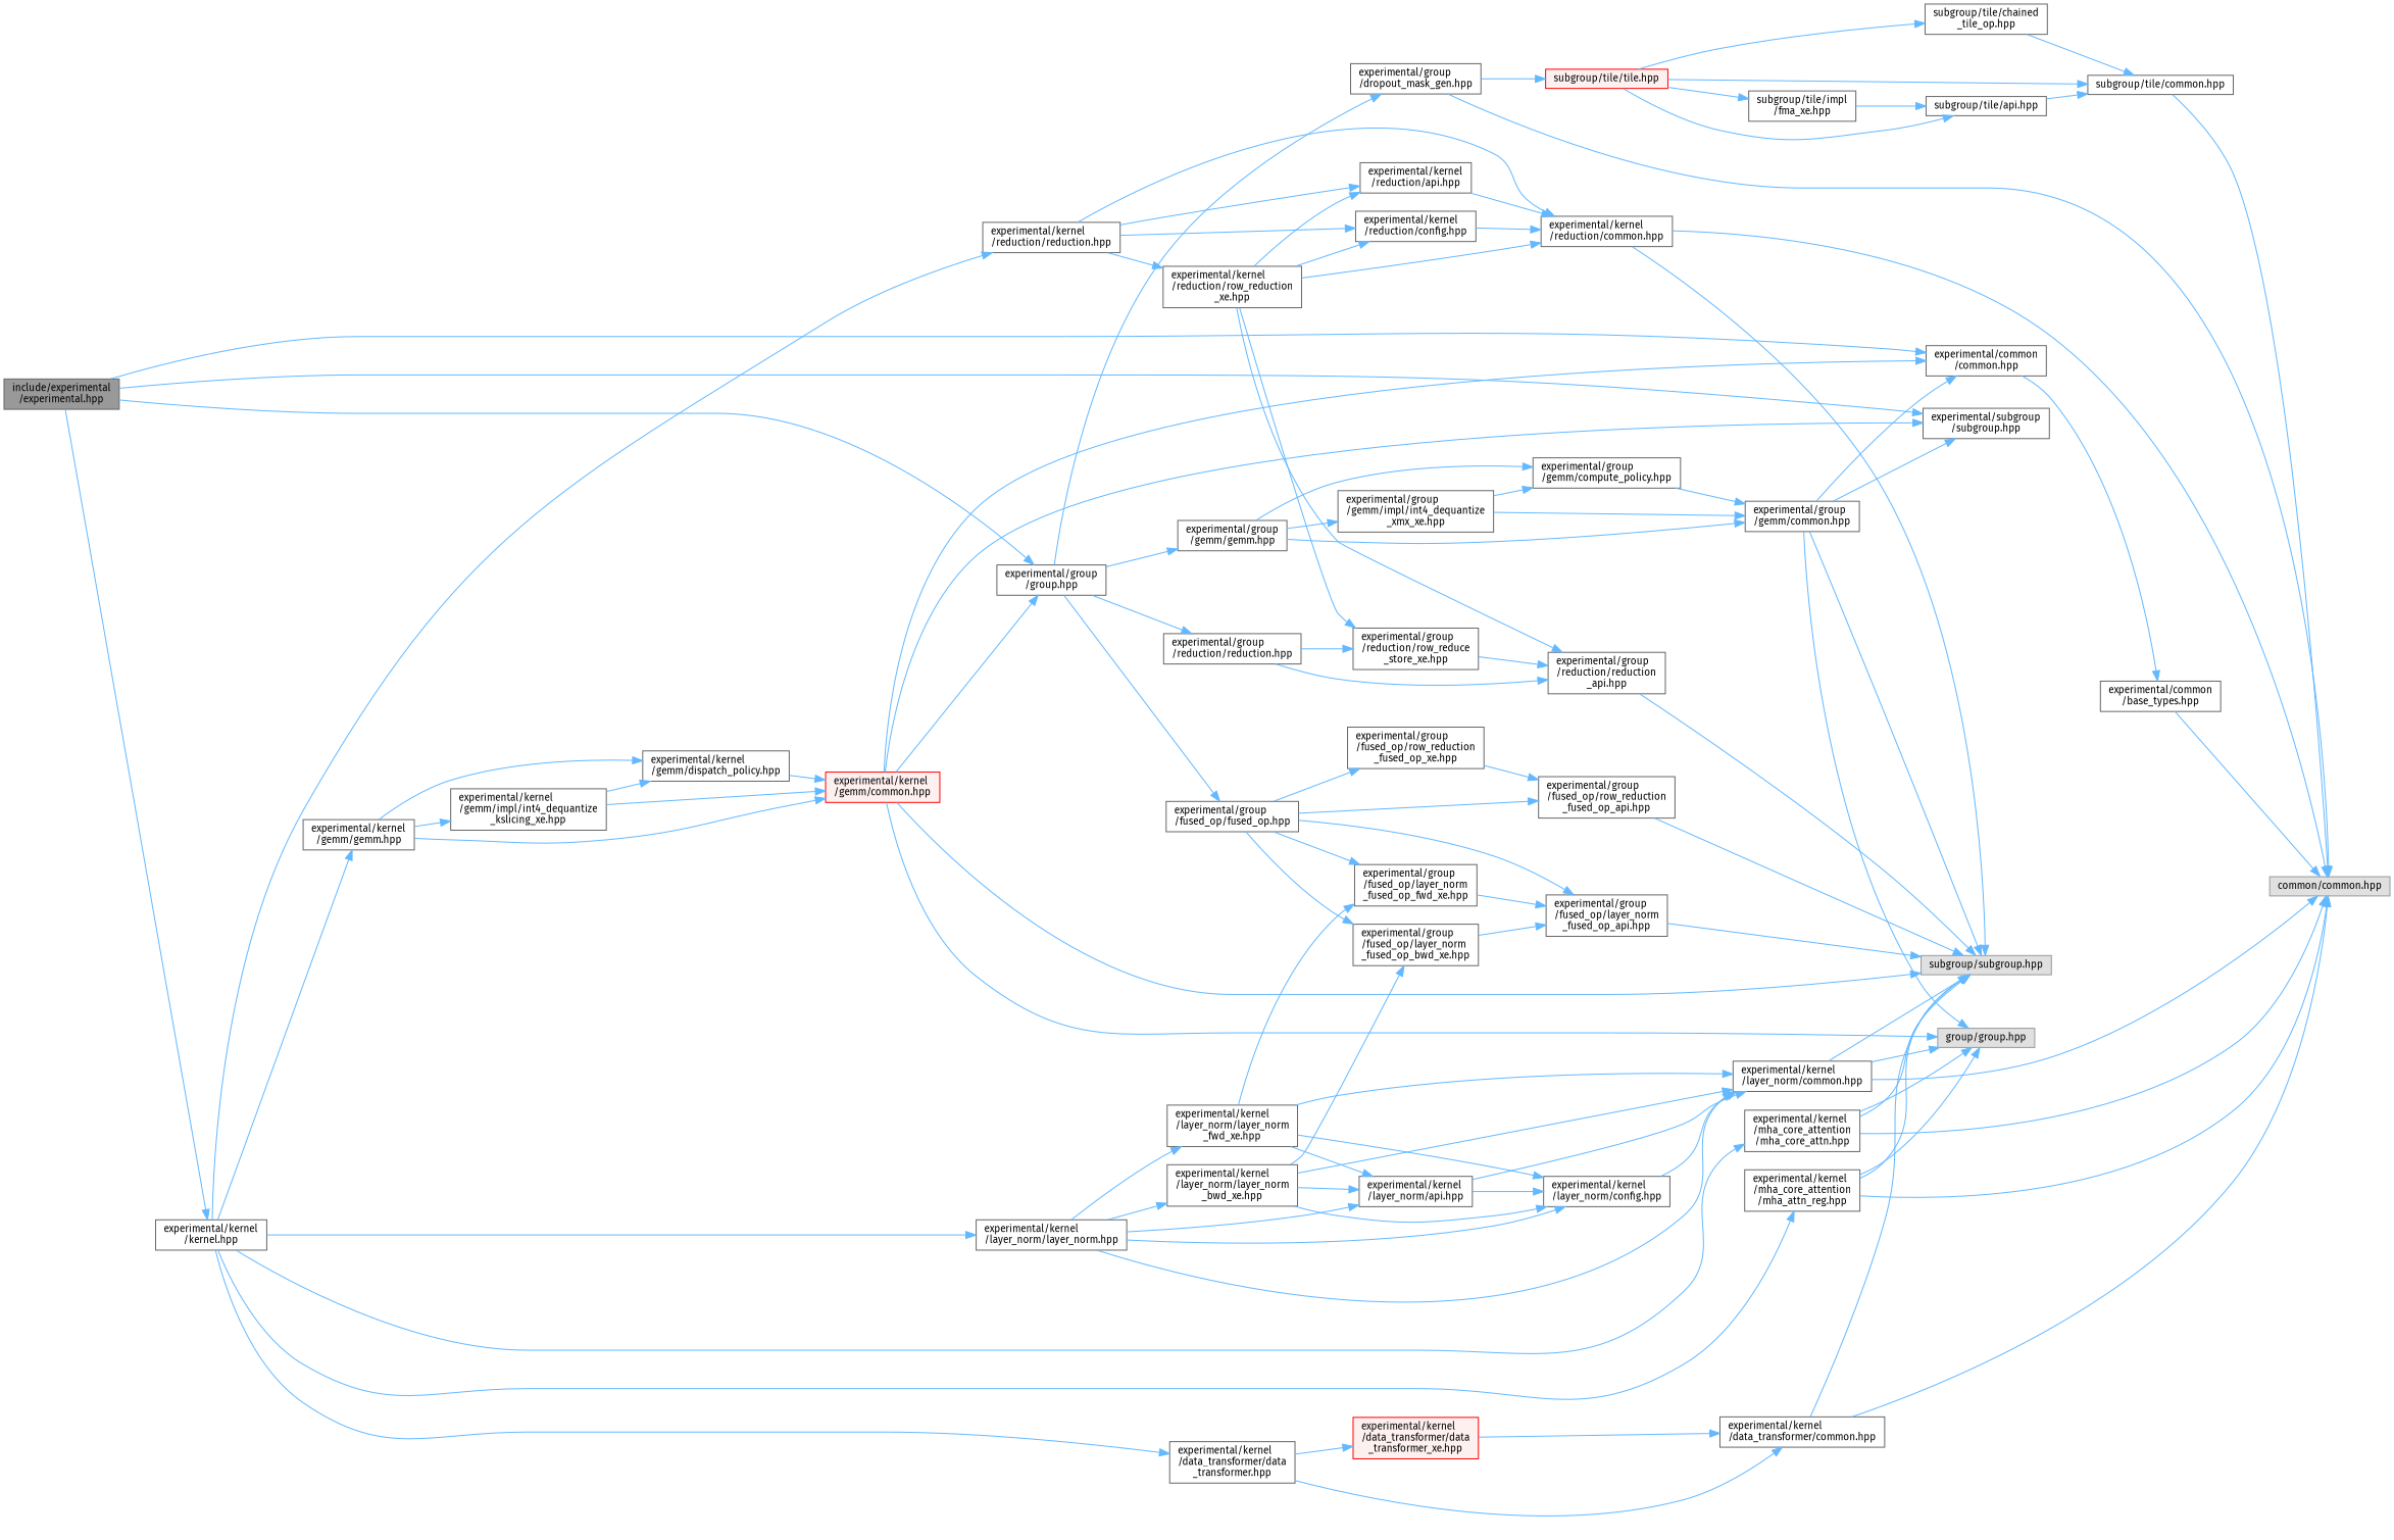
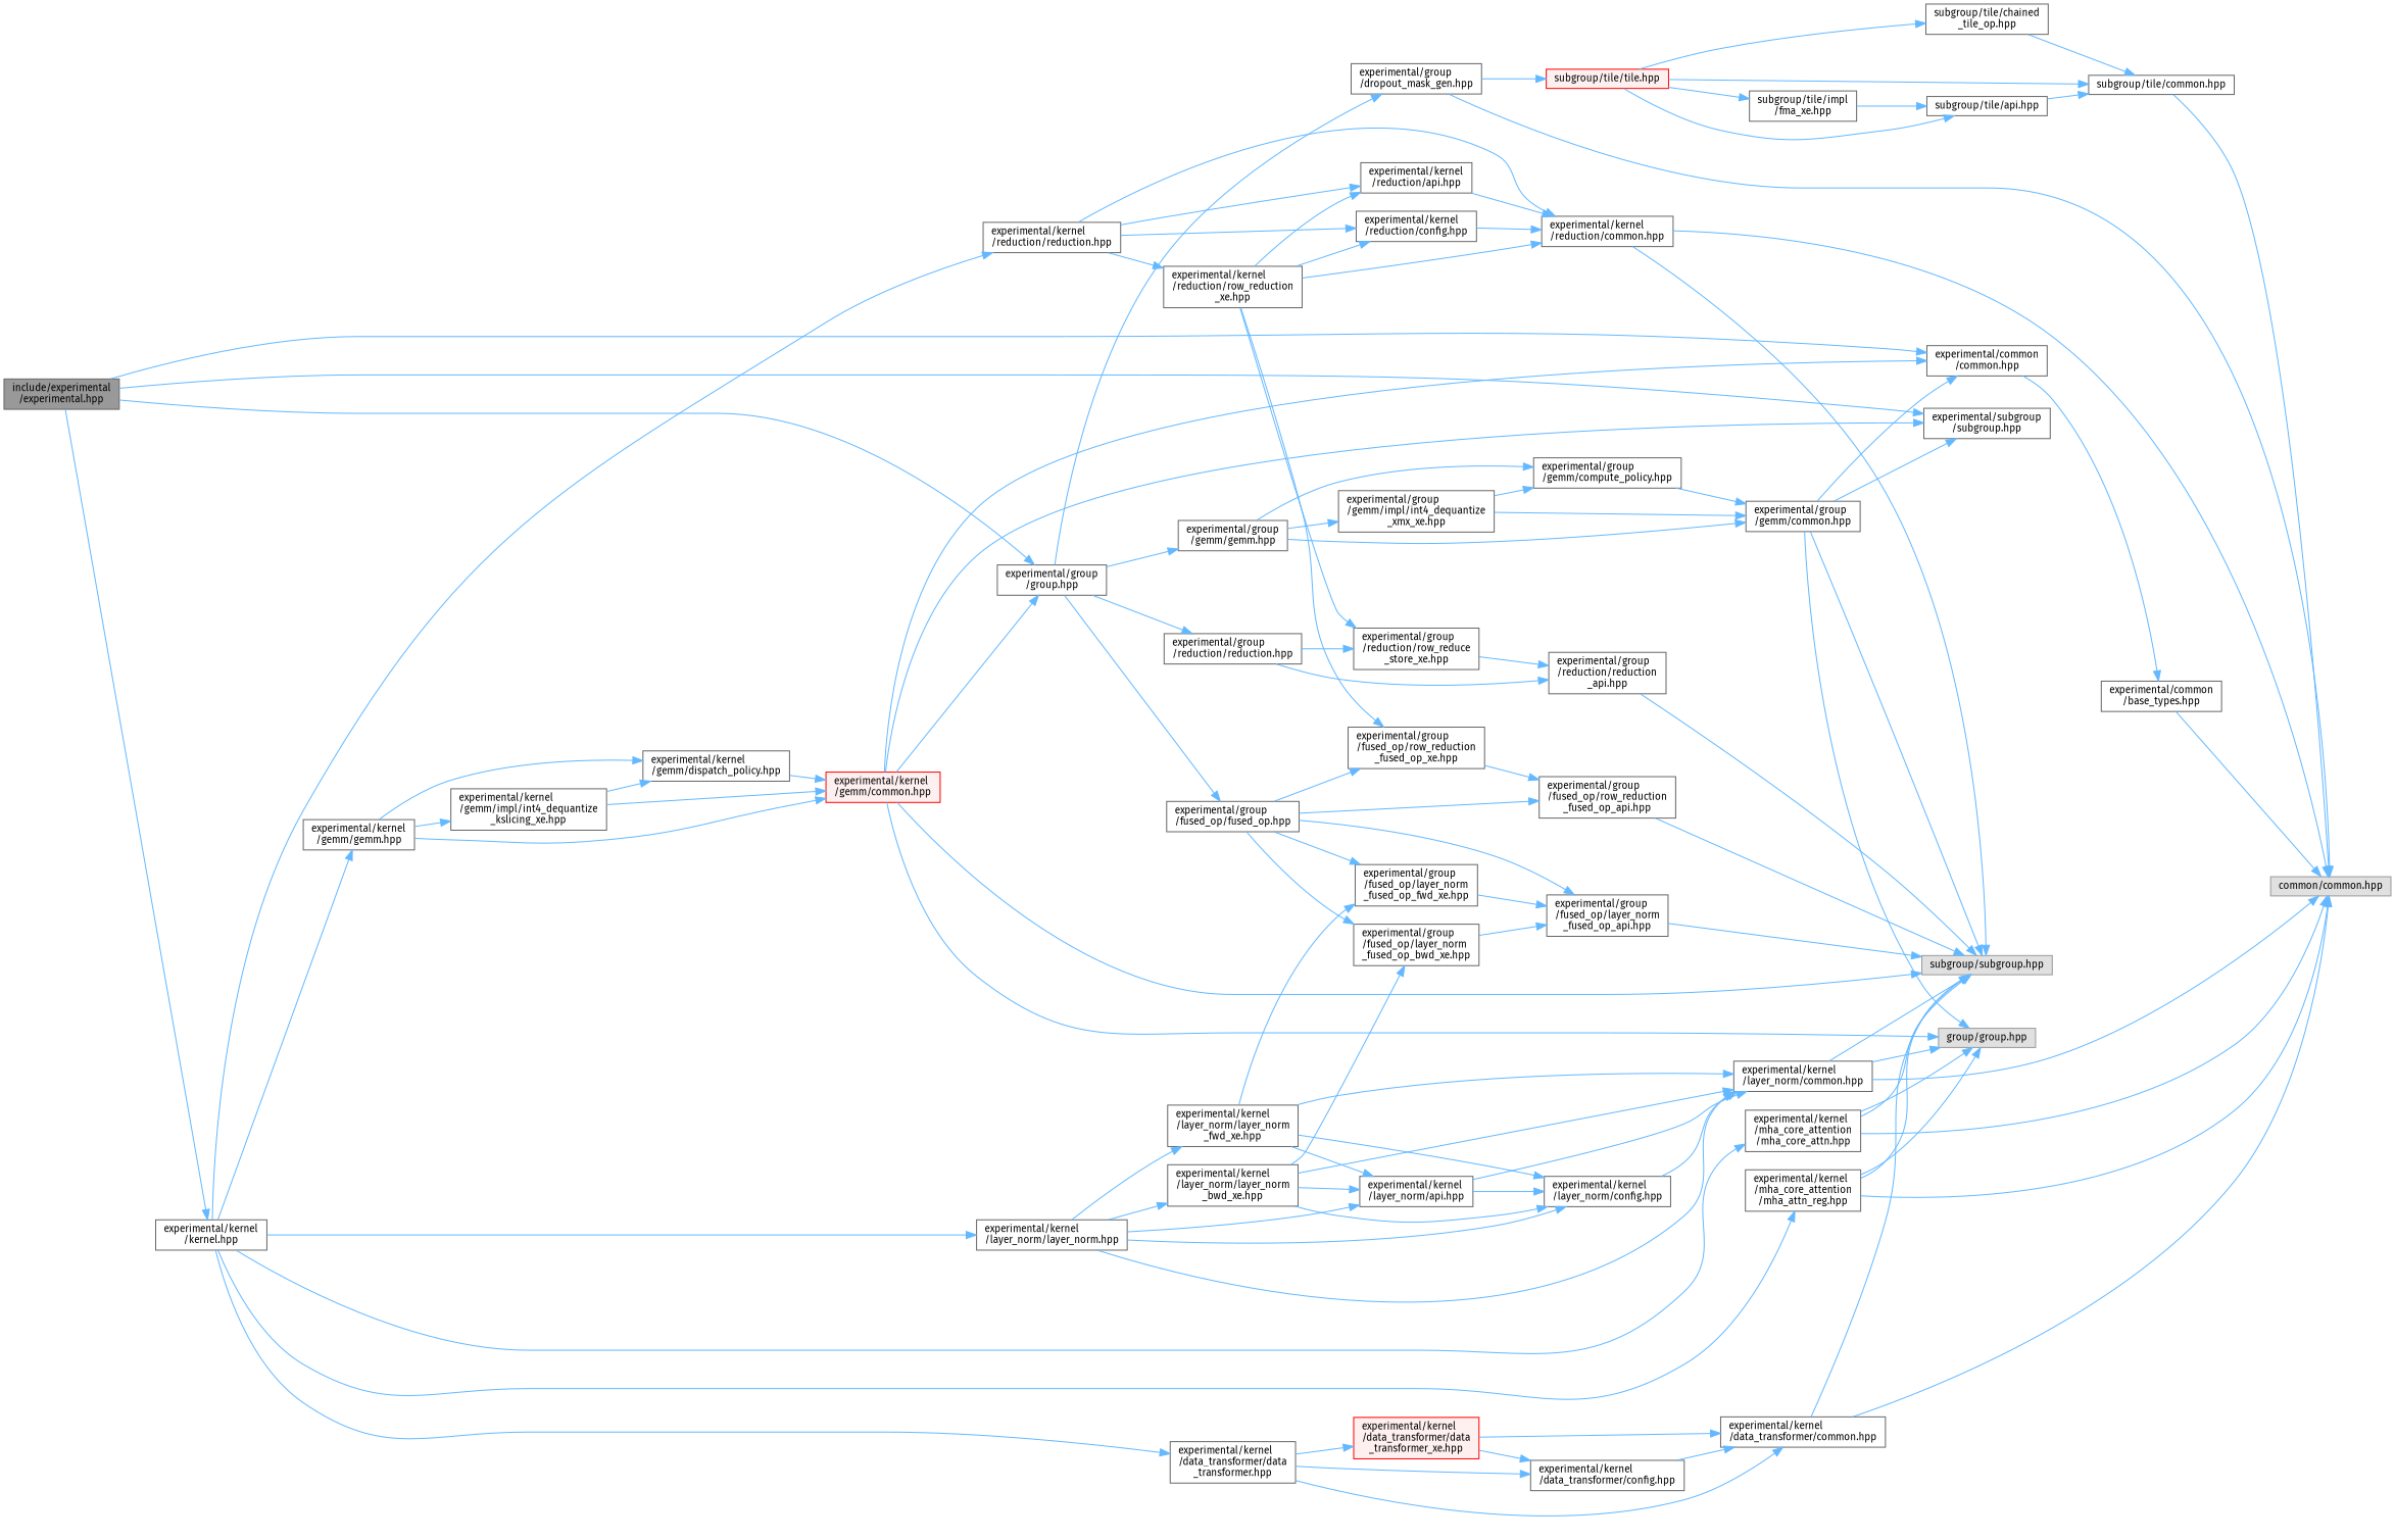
  digraph {
    fontname="Fira Sans"
    rankdir=LR
    node [color=grey40 fillcolor=white fontname="Fira Sans" fontsize=10 shape=box style=filled]
    edge [color=steelblue1 fontname="Fira Sans" fontsize=10 labelfontname=Helvetica labelfontsize=10 style=solid]
    n1 [color=gray40 fillcolor=grey60 fontcolor=black height=0.2 label="include/experimental\l/experimental.hpp" width=0.4]
    n2 [height=0.2 label="experimental/common\l/common.hpp" width=0.4]
    n3 [height=0.2 label="experimental/group\l/group.hpp" width=0.4]
    n4 [height=0.2 label="experimental/subgroup\l/subgroup.hpp" width=0.4]
    n5 [height=0.2 label="experimental/kernel\l/kernel.hpp" width=0.4]
    n6 [height=0.2 label="experimental/common\l/base_types.hpp" width=0.4]
    n7 [height=0.2 label="experimental/group\l/dropout_mask_gen.hpp" width=0.4]
    n8 [height=0.2 label="experimental/group\l/fused_op/fused_op.hpp" width=0.4]
    n9 [height=0.2 label="experimental/group\l/gemm/gemm.hpp" width=0.4]
    n10 [height=0.2 label="experimental/group\l/reduction/reduction.hpp" width=0.4]
    n11 [height=0.2 label="experimental/kernel\l/data_transformer/data\l_transformer.hpp" width=0.4]
    n12 [height=0.2 label="experimental/kernel\l/gemm/gemm.hpp" width=0.4]
    n13 [height=0.2 label="experimental/kernel\l/layer_norm/layer_norm.hpp" width=0.4]
    n14 [height=0.2 label="experimental/kernel\l/mha_core_attention\l/mha_attn_reg.hpp" width=0.4]
    n15 [height=0.2 label="experimental/kernel\l/mha_core_attention\l/mha_core_attn.hpp" width=0.4]
    n16 [height=0.2 label="experimental/kernel\l/reduction/reduction.hpp" width=0.4]
    n17 [color=grey60 fillcolor="#E0E0E0" height=0.2 label="common/common.hpp" width=0.4]
    n18 [color=red fillcolor="#FFF0F0" height=0.2 label="subgroup/tile/tile.hpp" width=0.4]
    n19 [height=0.2 label="experimental/group\l/fused_op/layer_norm\l_fused_op_api.hpp" width=0.4]
    n20 [height=0.2 label="experimental/group\l/fused_op/layer_norm\l_fused_op_bwd_xe.hpp" width=0.4]
    n21 [height=0.2 label="experimental/group\l/fused_op/layer_norm\l_fused_op_fwd_xe.hpp" width=0.4]
    n22 [height=0.2 label="experimental/group\l/fused_op/row_reduction\l_fused_op_api.hpp" width=0.4]
    n23 [height=0.2 label="experimental/group\l/fused_op/row_reduction\l_fused_op_xe.hpp" width=0.4]
    n24 [height=0.2 label="experimental/group\l/gemm/common.hpp" width=0.4]
    n25 [height=0.2 label="experimental/group\l/gemm/compute_policy.hpp" width=0.4]
    n26 [height=0.2 label="experimental/group\l/gemm/impl/int4_dequantize\l_xmx_xe.hpp" width=0.4]
    n27 [height=0.2 label="experimental/group\l/reduction/reduction\l_api.hpp" width=0.4]
    n28 [height=0.2 label="experimental/group\l/reduction/row_reduce\l_store_xe.hpp" width=0.4]
    n29 [height=0.2 label="subgroup/tile/api.hpp" width=0.4]
    n30 [height=0.2 label="subgroup/tile/common.hpp" width=0.4]
    n31 [height=0.2 label="subgroup/tile/chained\l_tile_op.hpp" width=0.4]
    n32 [height=0.2 label="subgroup/tile/impl\l/fma_xe.hpp" width=0.4]
    n33 [color=grey60 fillcolor="#E0E0E0" height=0.2 label="subgroup/subgroup.hpp" width=0.4]
    n34 [color=grey60 fillcolor="#E0E0E0" height=0.2 label="group/group.hpp" width=0.4]
    n35 [height=0.2 label="experimental/kernel\l/data_transformer/common.hpp" width=0.4]
+   n36 [height=0.2 label="experimental/kernel\l/data_transformer/config.hpp" width=0.4]
    n37 [color=red fillcolor="#FFF0F0" height=0.2 label="experimental/kernel\l/data_transformer/data\l_transformer_xe.hpp" width=0.4]
    n38 [color=red fillcolor="#FFF0F0" height=0.2 label="experimental/kernel\l/gemm/common.hpp" width=0.4]
    n39 [height=0.2 label="experimental/kernel\l/gemm/dispatch_policy.hpp" width=0.4]
    n40 [height=0.2 label="experimental/kernel\l/gemm/impl/int4_dequantize\l_kslicing_xe.hpp" width=0.4]
    n41 [height=0.2 label="experimental/kernel\l/layer_norm/api.hpp" width=0.4]
    n42 [height=0.2 label="experimental/kernel\l/layer_norm/common.hpp" width=0.4]
    n43 [height=0.2 label="experimental/kernel\l/layer_norm/config.hpp" width=0.4]
    n44 [height=0.2 label="experimental/kernel\l/layer_norm/layer_norm\l_bwd_xe.hpp" width=0.4]
    n45 [height=0.2 label="experimental/kernel\l/layer_norm/layer_norm\l_fwd_xe.hpp" width=0.4]
    n46 [height=0.2 label="experimental/kernel\l/reduction/api.hpp" width=0.4]
    n47 [height=0.2 label="experimental/kernel\l/reduction/common.hpp" width=0.4]
    n48 [height=0.2 label="experimental/kernel\l/reduction/config.hpp" width=0.4]
    n49 [height=0.2 label="experimental/kernel\l/reduction/row_reduction\l_xe.hpp" width=0.4]
    n1 -> n2
    n1 -> n3
    n1 -> n4
    n1 -> n5
    n2 -> n6
    n3 -> n7
    n3 -> n8
    n3 -> n9
    n3 -> n10
    n5 -> n11
    n5 -> n12
    n5 -> n13
    n5 -> n14
    n5 -> n15
    n5 -> n16
    n6 -> n17
    n7 -> n17
    n7 -> n18
    n8 -> n19
    n8 -> n20
    n8 -> n21
    n8 -> n22
    n8 -> n23
    n9 -> n24
    n9 -> n25
    n9 -> n26
    n10 -> n27
    n10 -> n28
    n11 -> n35
+   n11 -> n36
    n11 -> n37
    n12 -> n38
    n12 -> n39
    n12 -> n40
    n13 -> n41
    n13 -> n42
    n13 -> n43
    n13 -> n44
    n13 -> n45
    n14 -> n17
    n14 -> n33
    n14 -> n34
    n15 -> n17
    n15 -> n33
    n15 -> n34
    n16 -> n46
    n16 -> n47
    n16 -> n48
    n16 -> n49
    n18 -> n29
    n18 -> n30
    n18 -> n31
    n18 -> n32
    n19 -> n33
    n20 -> n19
    n21 -> n19
    n22 -> n33
    n23 -> n22
    n24 -> n2
    n24 -> n4
    n24 -> n33
    n24 -> n34
    n25 -> n24
    n26 -> n24
    n26 -> n25
    n27 -> n33
    n28 -> n27
    n29 -> n30
    n30 -> n17
    n31 -> n30
    n32 -> n29
    n35 -> n17
    n35 -> n33
+   n36 -> n35
    n37 -> n35
+   n37 -> n36
    n38 -> n2
    n38 -> n3
    n38 -> n4
    n38 -> n33
    n38 -> n34
    n39 -> n38
    n40 -> n38
    n40 -> n39
    n41 -> n42
    n41 -> n43
    n42 -> n17
    n42 -> n33
    n42 -> n34
    n43 -> n42
    n44 -> n20
    n44 -> n41
    n44 -> n42
    n44 -> n43
    n45 -> n21
    n45 -> n41
    n45 -> n42
    n45 -> n43
    n46 -> n47
    n47 -> n17
    n47 -> n33
    n48 -> n47
-   n49 -> n27
+   n49 -> n23
    n49 -> n28
    n49 -> n46
    n49 -> n47
    n49 -> n48
  }
